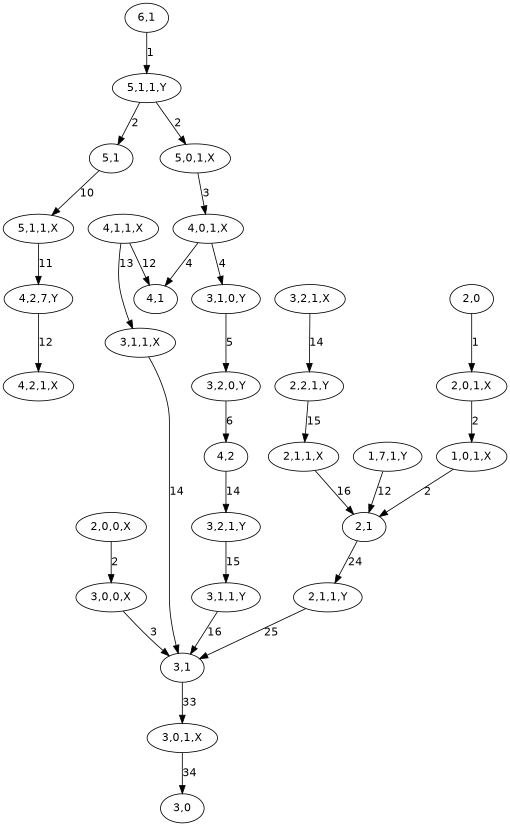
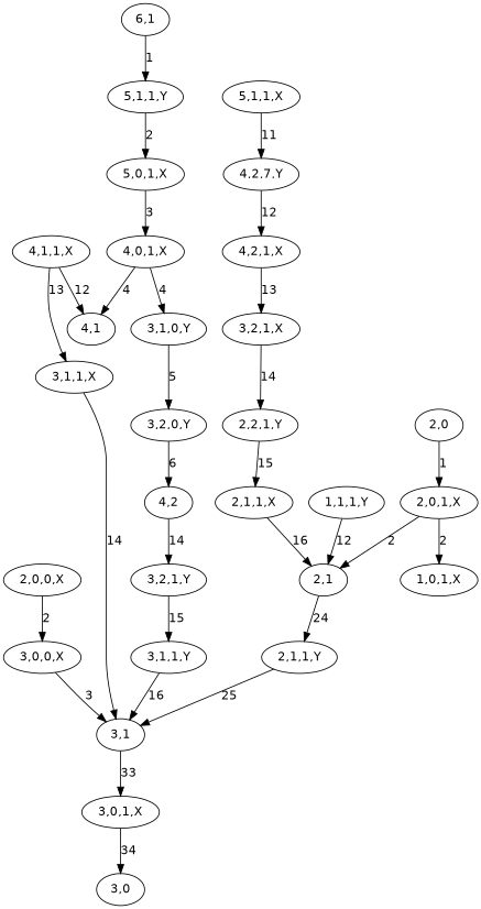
  digraph {
    fontname="DejaVu Sans"
    node [fontname="DejaVu Sans" nodetype=route]
    edge [fontname="DejaVu Sans"]
    "2,2,1,Y"
    "2,1,1,X"
    "2,1" [nodetype=logic]
    "2,1,1,Y"
-   "1,1,1,Y" [label="1,7,1,Y"]
+   "1,1,1,Y"
    "6,1" [nodetype=logic]
    "5,1,1,Y"
-   "5,1" [nodetype=logic]
    "5,0,1,X"
    "3,1" [nodetype=logic]
    "2,0" [nodetype=logic]
    "2,0,1,X"
    "1,0,1,X"
    "2,0,0,X"
    "3,0,0,X"
    "3,0,1,X"
    "4,2" [nodetype=logic]
    "3,2,1,Y"
    "3,1,1,Y"
    "4,1" [nodetype=logic]
    "4,1,1,X"
    "3,1,1,X"
    "4,0,1,X"
    "3,1,0,Y"
    "3,2,0,Y"
    "5,1,1,X"
    n27 [label="4,2,7,Y"]
    "3,0" [nodetype=logic]
    "4,2,1,X"
    "3,2,1,X"
    "2,2,1,Y" -> "2,1,1,X" [label=15]
    "2,1,1,X" -> "2,1" [label=16]
    "2,1" -> "2,1,1,Y" [label=24]
    "2,1,1,Y" -> "3,1" [label=25]
    "1,1,1,Y" -> "2,1" [label=12]
    "6,1" -> "5,1,1,Y" [label=1]
-   "5,1,1,Y" -> "5,1" [label=2]
    "5,1,1,Y" -> "5,0,1,X" [label=2]
-   "5,1" -> "5,1,1,X" [label=10]
    "5,0,1,X" -> "4,0,1,X" [label=3]
    "3,1" -> "3,0,1,X" [label=33]
    "2,0" -> "2,0,1,X" [label=1]
-   "1,0,1,X" -> "2,1" [label=2]
+   "2,0,1,X" -> "2,1" [label=2]
    "2,0,1,X" -> "1,0,1,X" [label=2]
    "2,0,0,X" -> "3,0,0,X" [label=2]
    "3,0,0,X" -> "3,1" [label=3]
    "3,0,1,X" -> "3,0" [label=34]
    "4,2" -> "3,2,1,Y" [label=14]
    "3,2,1,Y" -> "3,1,1,Y" [label=15]
    "3,1,1,Y" -> "3,1" [label=16]
    "4,1,1,X" -> "4,1" [label=12]
    "4,1,1,X" -> "3,1,1,X" [label=13]
    "3,1,1,X" -> "3,1" [label=14]
    "4,0,1,X" -> "4,1" [label=4]
    "4,0,1,X" -> "3,1,0,Y" [label=4]
    "3,1,0,Y" -> "3,2,0,Y" [label=5]
    "3,2,0,Y" -> "4,2" [label=6]
    "5,1,1,X" -> n27 [label=11]
    n27 -> "4,2,1,X" [label=12]
+   "4,2,1,X" -> "3,2,1,X" [label=13]
    "3,2,1,X" -> "2,2,1,Y" [label=14]
  }
